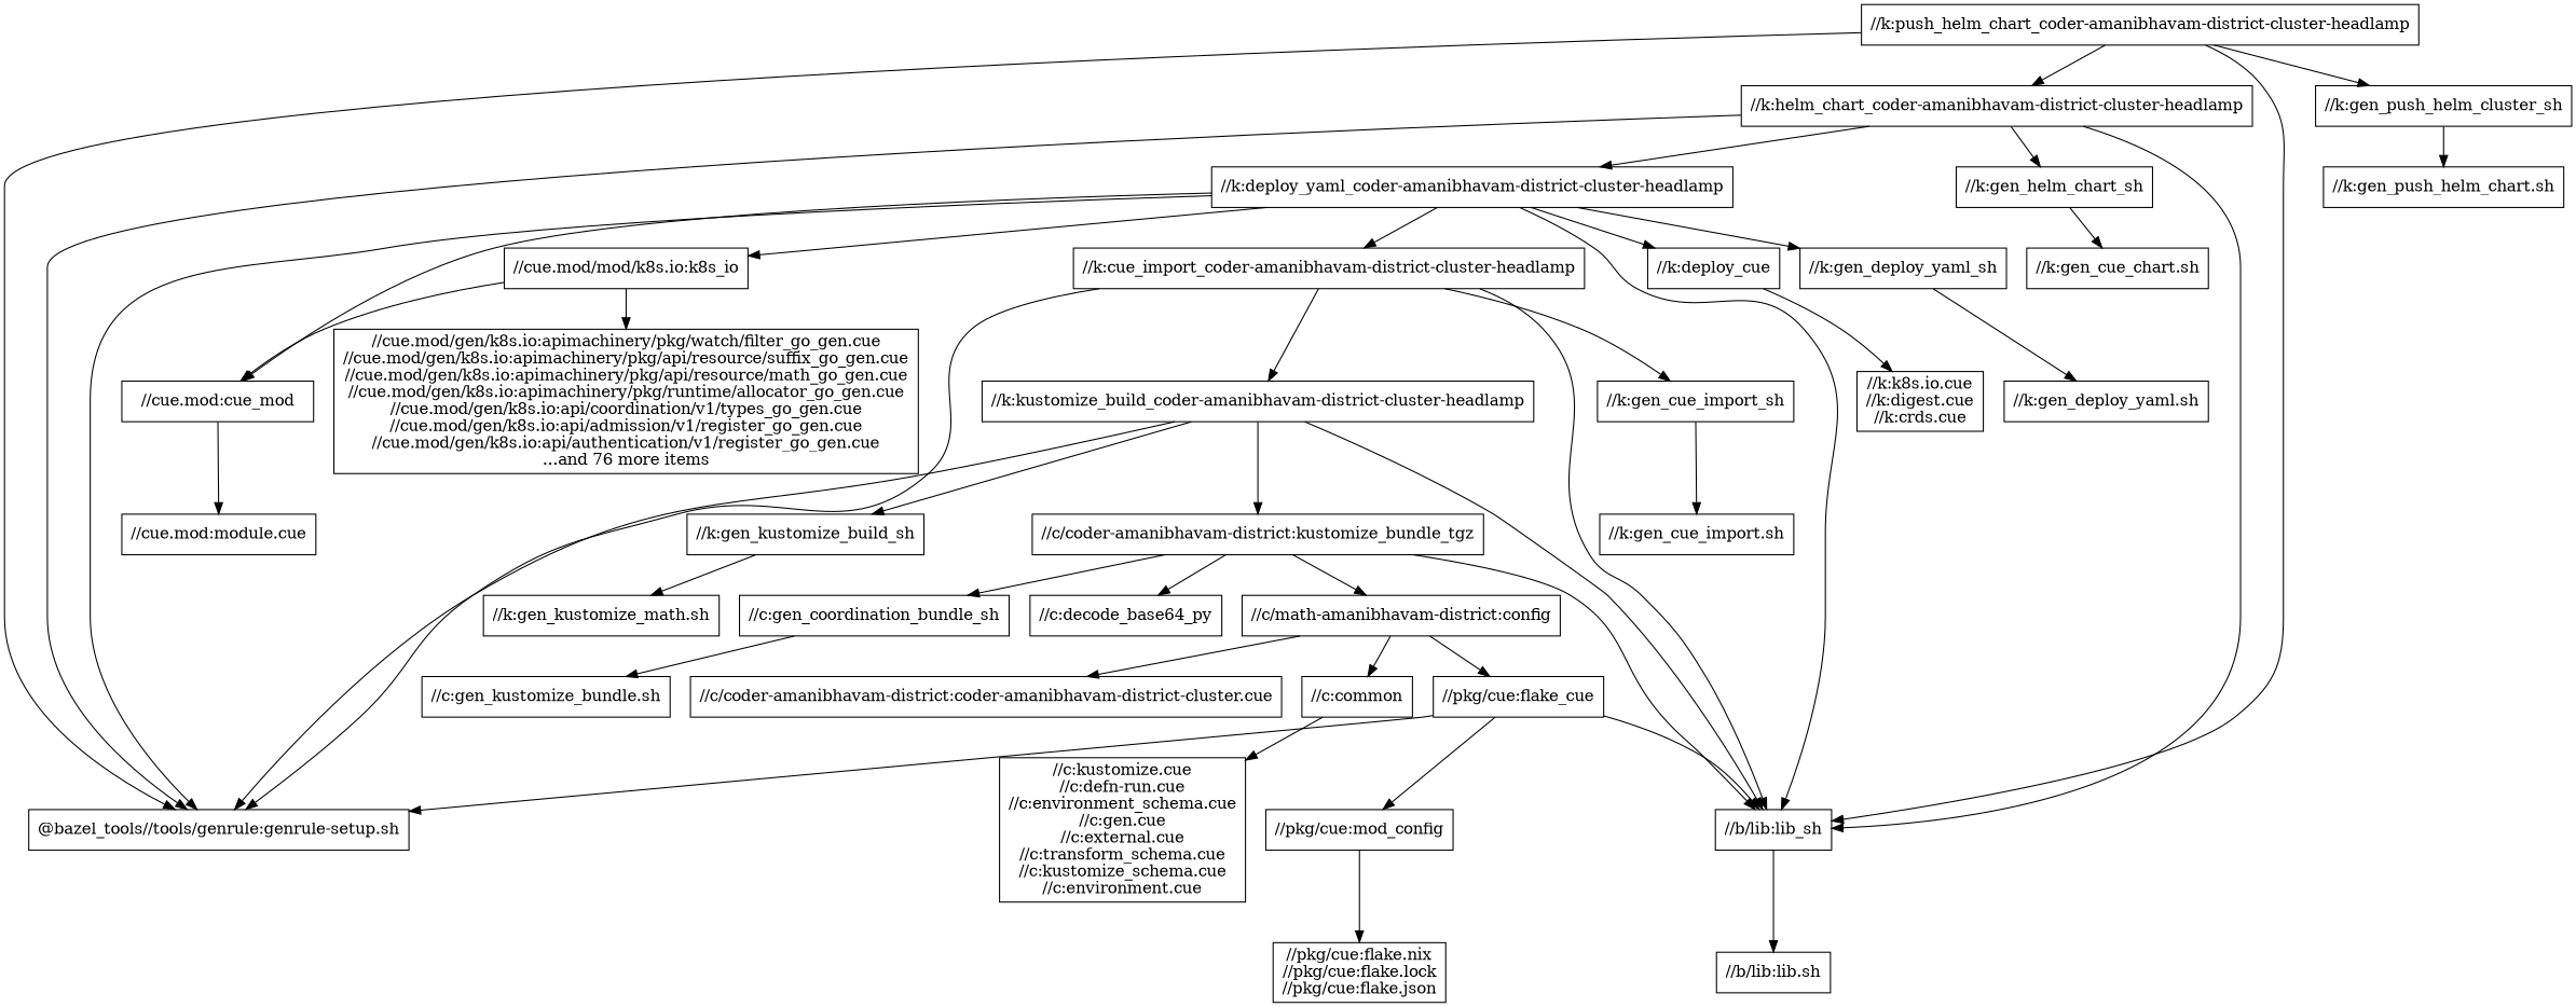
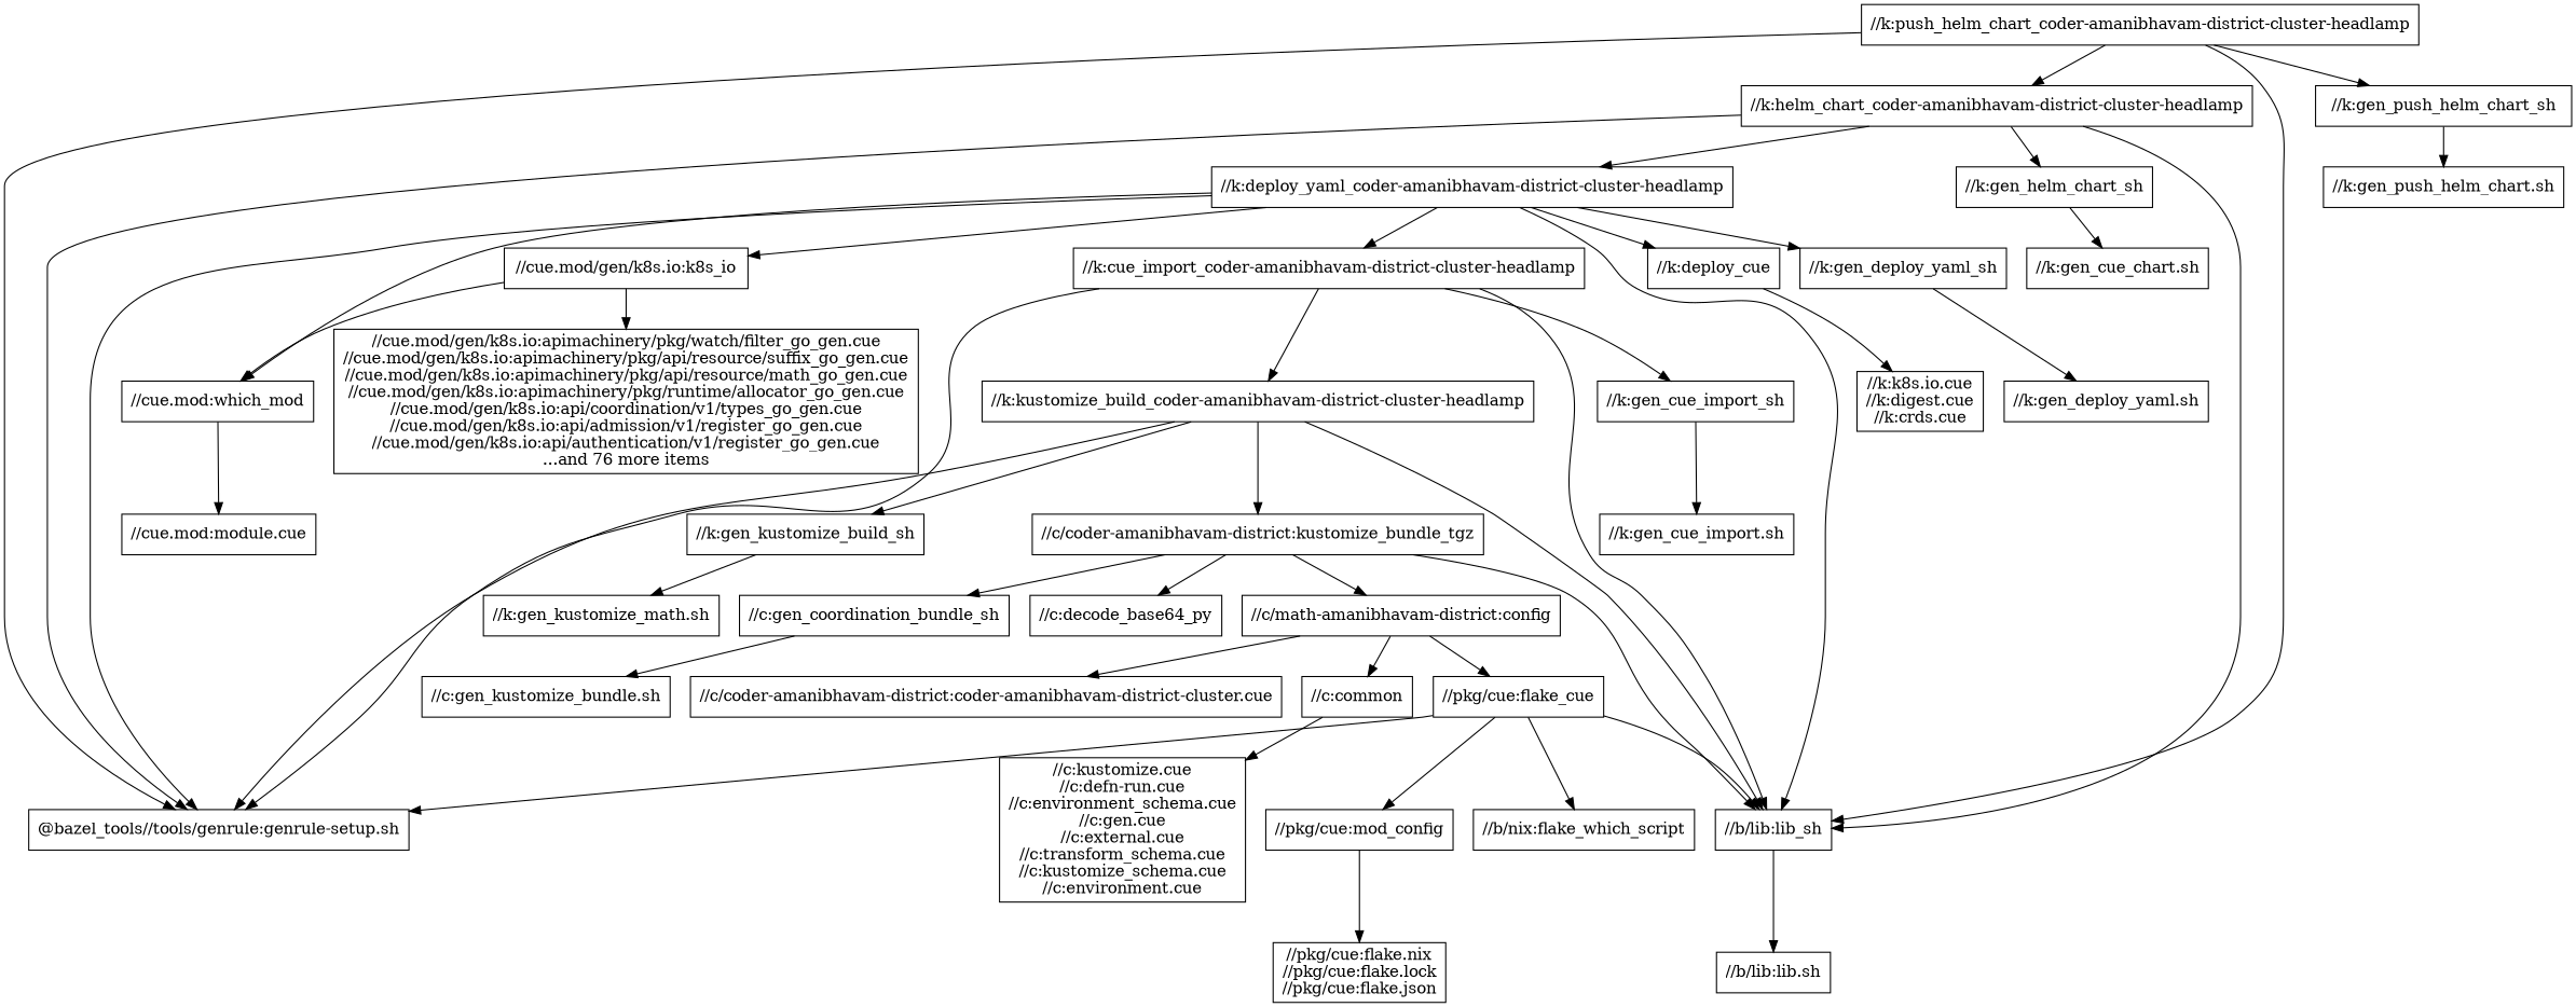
  digraph {
    node [shape=box]
    "//k:push_helm_chart_coder-amanibhavam-district-cluster-headlamp"
    "//k:helm_chart_coder-amanibhavam-district-cluster-headlamp"
-   "//k:gen_push_helm_chart_sh" [label="//k:gen_push_helm_cluster_sh"]
+   "//k:gen_push_helm_chart_sh"
    "//b/lib:lib_sh"
    "@bazel_tools//tools/genrule:genrule-setup.sh"
    "//k:deploy_yaml_coder-amanibhavam-district-cluster-headlamp"
    "//k:gen_helm_chart_sh"
    "//k:gen_push_helm_chart.sh"
    "//b/lib:lib.sh"
    "//k:cue_import_coder-amanibhavam-district-cluster-headlamp"
    "//k:deploy_cue"
    "//k:gen_deploy_yaml_sh"
-   "//cue.mod:cue_mod"
-   "//cue.mod/gen/k8s.io:k8s_io" [label="//cue.mod/mod/k8s.io:k8s_io"]
+   "//cue.mod:cue_mod" [label="//cue.mod:which_mod"]
+   "//cue.mod/gen/k8s.io:k8s_io"
    n15 [label="//k:gen_cue_chart.sh"]
    "//k:kustomize_build_coder-amanibhavam-district-cluster-headlamp"
    "//k:gen_cue_import_sh"
    "//k:k8s.io.cue\n//k:digest.cue\n//k:crds.cue"
    "//k:gen_deploy_yaml.sh"
    "//cue.mod:module.cue"
    "//cue.mod/gen/k8s.io:apimachinery/pkg/watch/filter_go_gen.cue\n//cue.mod/gen/k8s.io:apimachinery/pkg/api/resource/suffix_go_gen.cue\n//cue.mod/gen/k8s.io:apimachinery/pkg/api/resource/math_go_gen.cue\n//cue.mod/gen/k8s.io:apimachinery/pkg/runtime/allocator_go_gen.cue\n//cue.mod/gen/k8s.io:api/coordination/v1/types_go_gen.cue\n//cue.mod/gen/k8s.io:api/admission/v1/register_go_gen.cue\n//cue.mod/gen/k8s.io:api/authentication/v1/register_go_gen.cue\n...and 76 more items"
    "//k:gen_kustomize_build_sh"
    "//c/coder-amanibhavam-district:kustomize_bundle_tgz"
    "//k:gen_cue_import.sh"
    n25 [label="//k:gen_kustomize_math.sh"]
    n26 [label="//c/math-amanibhavam-district:config"]
    n27 [label="//c:gen_coordination_bundle_sh"]
    "//c:decode_base64_py"
    "//pkg/cue:flake_cue"
    "//c/coder-amanibhavam-district:coder-amanibhavam-district-cluster.cue"
    "//c:common"
    "//c:gen_kustomize_bundle.sh"
    n33 [label="//pkg/cue:mod_config"]
+   "//b/nix:flake_which_script"
    "//c:kustomize.cue\n//c:defn-run.cue\n//c:environment_schema.cue\n//c:gen.cue\n//c:external.cue\n//c:transform_schema.cue\n//c:kustomize_schema.cue\n//c:environment.cue"
    "//pkg/cue:flake.nix\n//pkg/cue:flake.lock\n//pkg/cue:flake.json"
    "//k:push_helm_chart_coder-amanibhavam-district-cluster-headlamp" -> "//k:helm_chart_coder-amanibhavam-district-cluster-headlamp"
    "//k:push_helm_chart_coder-amanibhavam-district-cluster-headlamp" -> "//k:gen_push_helm_chart_sh"
    "//k:push_helm_chart_coder-amanibhavam-district-cluster-headlamp" -> "//b/lib:lib_sh"
    "//k:push_helm_chart_coder-amanibhavam-district-cluster-headlamp" -> "@bazel_tools//tools/genrule:genrule-setup.sh"
    "//k:helm_chart_coder-amanibhavam-district-cluster-headlamp" -> "//b/lib:lib_sh"
    "//k:helm_chart_coder-amanibhavam-district-cluster-headlamp" -> "@bazel_tools//tools/genrule:genrule-setup.sh"
    "//k:helm_chart_coder-amanibhavam-district-cluster-headlamp" -> "//k:deploy_yaml_coder-amanibhavam-district-cluster-headlamp"
    "//k:helm_chart_coder-amanibhavam-district-cluster-headlamp" -> "//k:gen_helm_chart_sh"
    "//k:gen_push_helm_chart_sh" -> "//k:gen_push_helm_chart.sh"
    "//b/lib:lib_sh" -> "//b/lib:lib.sh"
    "//k:deploy_yaml_coder-amanibhavam-district-cluster-headlamp" -> "//b/lib:lib_sh"
    "//k:deploy_yaml_coder-amanibhavam-district-cluster-headlamp" -> "@bazel_tools//tools/genrule:genrule-setup.sh"
    "//k:deploy_yaml_coder-amanibhavam-district-cluster-headlamp" -> "//k:cue_import_coder-amanibhavam-district-cluster-headlamp"
    "//k:deploy_yaml_coder-amanibhavam-district-cluster-headlamp" -> "//k:deploy_cue"
    "//k:deploy_yaml_coder-amanibhavam-district-cluster-headlamp" -> "//k:gen_deploy_yaml_sh"
    "//k:deploy_yaml_coder-amanibhavam-district-cluster-headlamp" -> "//cue.mod:cue_mod"
    "//k:deploy_yaml_coder-amanibhavam-district-cluster-headlamp" -> "//cue.mod/gen/k8s.io:k8s_io"
    "//k:gen_helm_chart_sh" -> n15
    "//k:cue_import_coder-amanibhavam-district-cluster-headlamp" -> "//b/lib:lib_sh"
    "//k:cue_import_coder-amanibhavam-district-cluster-headlamp" -> "@bazel_tools//tools/genrule:genrule-setup.sh"
    "//k:cue_import_coder-amanibhavam-district-cluster-headlamp" -> "//k:kustomize_build_coder-amanibhavam-district-cluster-headlamp"
    "//k:cue_import_coder-amanibhavam-district-cluster-headlamp" -> "//k:gen_cue_import_sh"
    "//k:deploy_cue" -> "//k:k8s.io.cue\n//k:digest.cue\n//k:crds.cue"
    "//k:gen_deploy_yaml_sh" -> "//k:gen_deploy_yaml.sh"
    "//cue.mod:cue_mod" -> "//cue.mod:module.cue"
    "//cue.mod/gen/k8s.io:k8s_io" -> "//cue.mod:cue_mod"
    "//cue.mod/gen/k8s.io:k8s_io" -> "//cue.mod/gen/k8s.io:apimachinery/pkg/watch/filter_go_gen.cue\n//cue.mod/gen/k8s.io:apimachinery/pkg/api/resource/suffix_go_gen.cue\n//cue.mod/gen/k8s.io:apimachinery/pkg/api/resource/math_go_gen.cue\n//cue.mod/gen/k8s.io:apimachinery/pkg/runtime/allocator_go_gen.cue\n//cue.mod/gen/k8s.io:api/coordination/v1/types_go_gen.cue\n//cue.mod/gen/k8s.io:api/admission/v1/register_go_gen.cue\n//cue.mod/gen/k8s.io:api/authentication/v1/register_go_gen.cue\n...and 76 more items"
    "//k:kustomize_build_coder-amanibhavam-district-cluster-headlamp" -> "//b/lib:lib_sh"
    "//k:kustomize_build_coder-amanibhavam-district-cluster-headlamp" -> "@bazel_tools//tools/genrule:genrule-setup.sh"
    "//k:kustomize_build_coder-amanibhavam-district-cluster-headlamp" -> "//k:gen_kustomize_build_sh"
    "//k:kustomize_build_coder-amanibhavam-district-cluster-headlamp" -> "//c/coder-amanibhavam-district:kustomize_bundle_tgz"
    "//k:gen_cue_import_sh" -> "//k:gen_cue_import.sh"
    "//k:gen_kustomize_build_sh" -> n25
    "//c/coder-amanibhavam-district:kustomize_bundle_tgz" -> "//b/lib:lib_sh"
    "//c/coder-amanibhavam-district:kustomize_bundle_tgz" -> n26
    "//c/coder-amanibhavam-district:kustomize_bundle_tgz" -> n27
    "//c/coder-amanibhavam-district:kustomize_bundle_tgz" -> "//c:decode_base64_py"
    n26 -> "//pkg/cue:flake_cue"
    n26 -> "//c/coder-amanibhavam-district:coder-amanibhavam-district-cluster.cue"
    n26 -> "//c:common"
    n27 -> "//c:gen_kustomize_bundle.sh"
    "//pkg/cue:flake_cue" -> "//b/lib:lib_sh"
    "//pkg/cue:flake_cue" -> "@bazel_tools//tools/genrule:genrule-setup.sh"
    "//pkg/cue:flake_cue" -> n33
+   "//pkg/cue:flake_cue" -> "//b/nix:flake_which_script"
    "//c:common" -> "//c:kustomize.cue\n//c:defn-run.cue\n//c:environment_schema.cue\n//c:gen.cue\n//c:external.cue\n//c:transform_schema.cue\n//c:kustomize_schema.cue\n//c:environment.cue"
    n33 -> "//pkg/cue:flake.nix\n//pkg/cue:flake.lock\n//pkg/cue:flake.json"
  }
